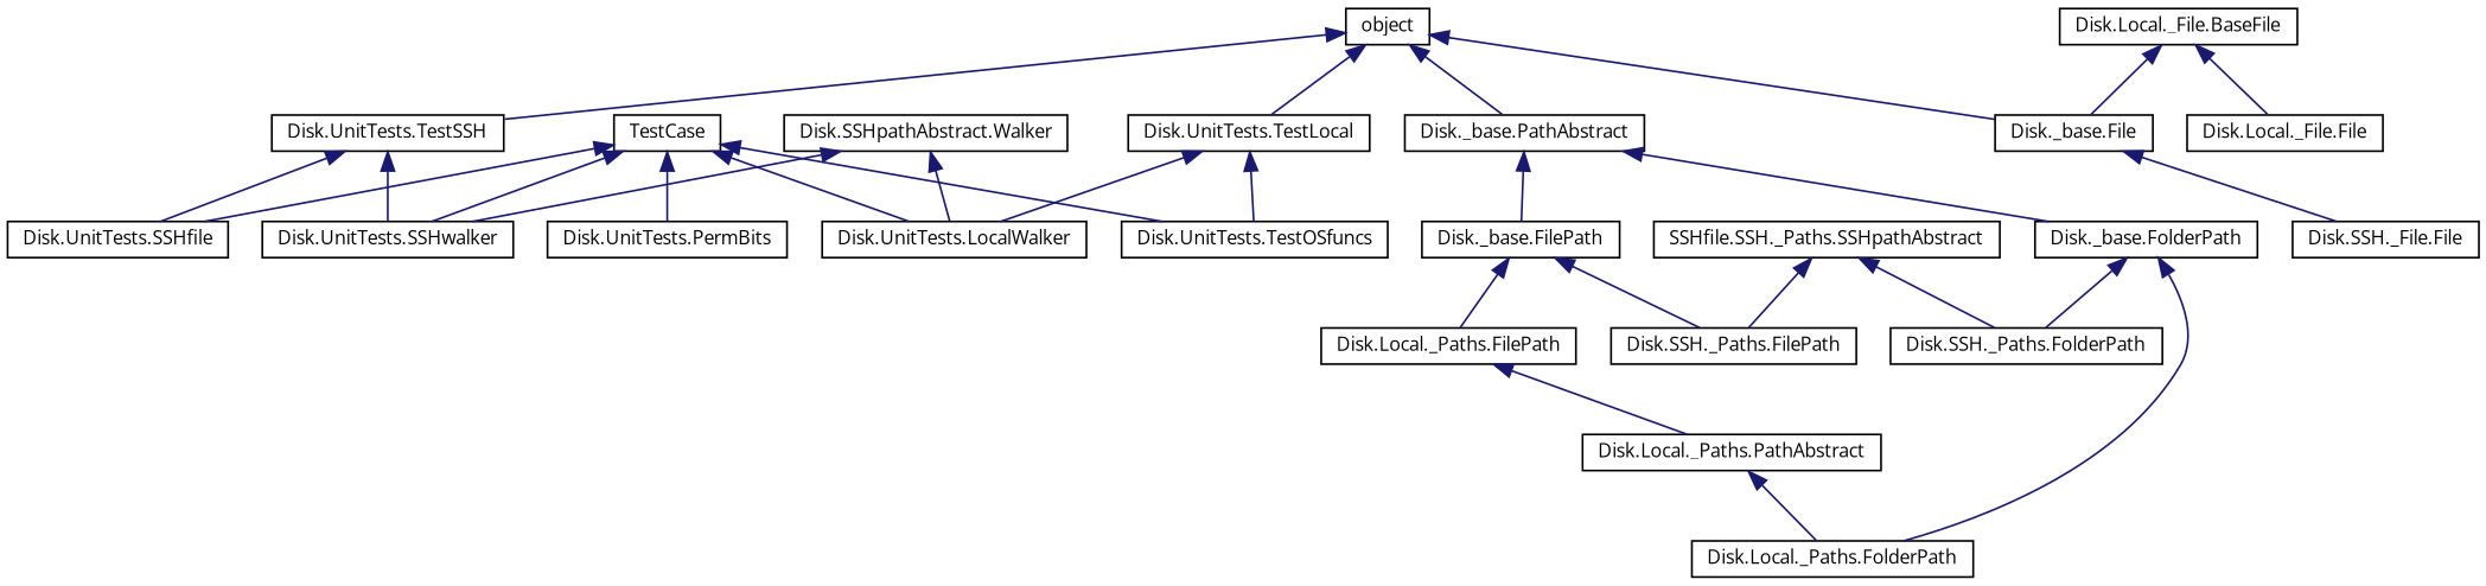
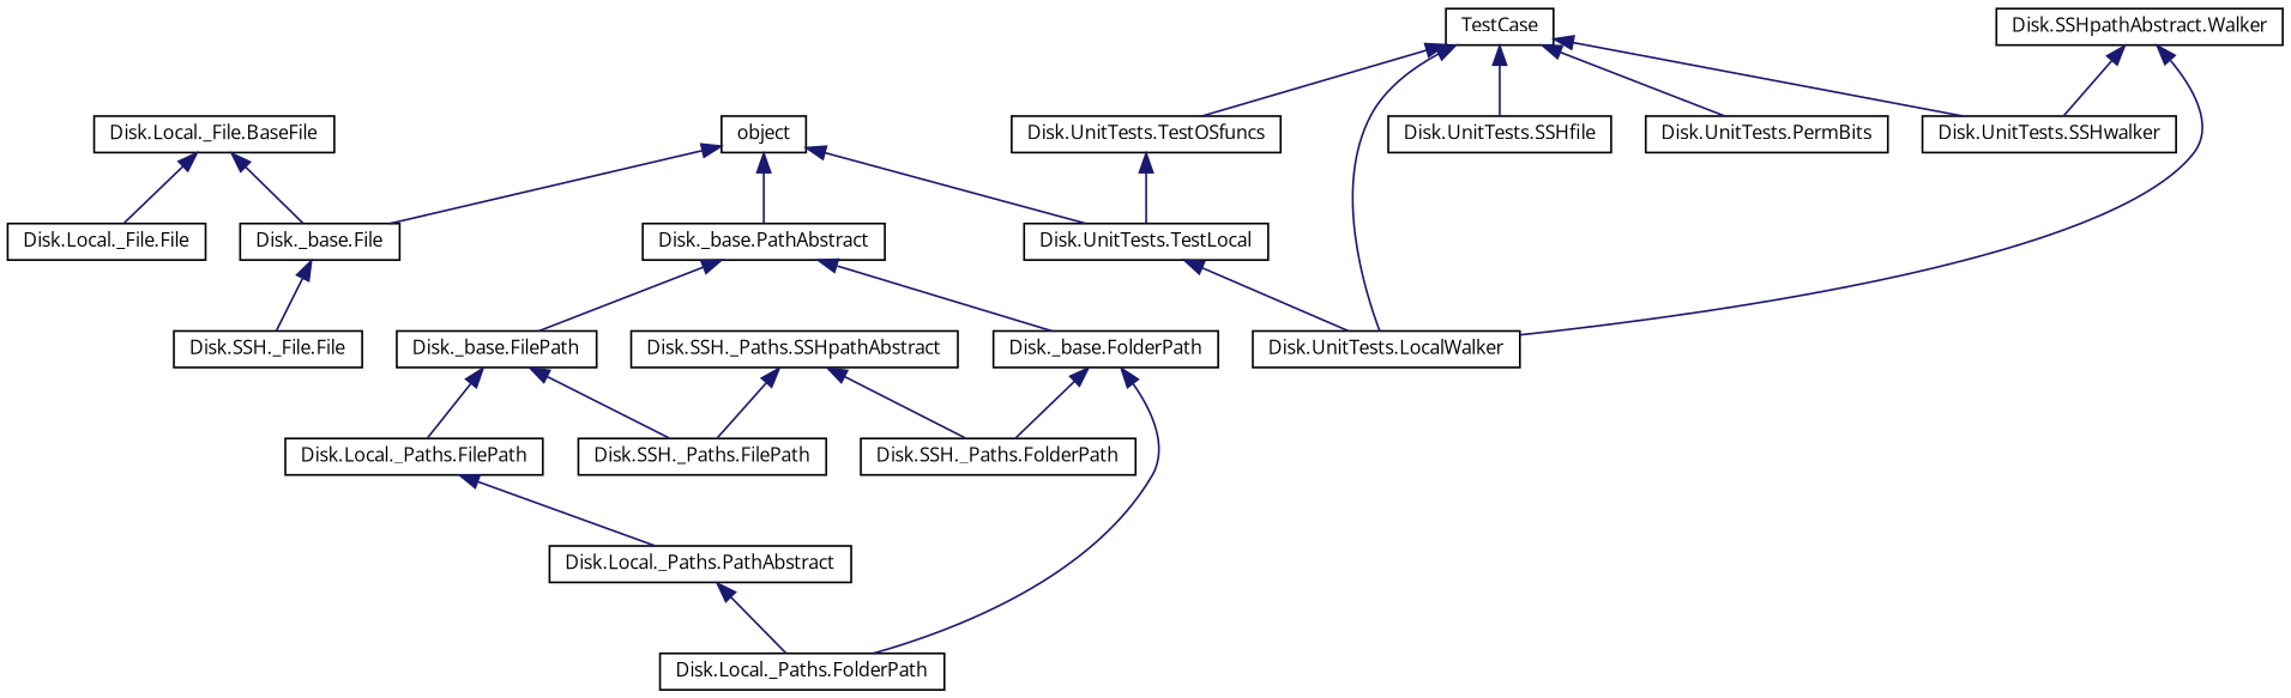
  digraph {
    fontname="Open Sans"
    rankdir=TB
    node [color=black fontname="Open Sans" fontsize=10 shape=record]
    edge [color=midnightblue dir=back fontname="Open Sans" fontsize=10 labelfontname=Helvetica labelfontsize=10 style=solid]
    n1 [height=0.2 label=object width=0.4]
    n2 [height=0.2 label="Disk._base.File" width=0.4]
    n3 [height=0.2 label="Disk._base.PathAbstract" width=0.4]
    n4 [height=0.2 label="Disk.UnitTests.TestLocal" width=0.4]
-   n5 [height=0.2 label="Disk.UnitTests.TestSSH" width=0.4]
    n6 [height=0.2 label="Disk.SSH._File.File" width=0.4]
    n7 [height=0.2 label="Disk._base.FilePath" width=0.4]
    n8 [height=0.2 label="Disk._base.FolderPath" width=0.4]
    n9 [height=0.2 label="Disk.UnitTests.LocalWalker" width=0.4]
    n10 [height=0.2 label="Disk.UnitTests.TestOSfuncs" width=0.4]
    n11 [height=0.2 label="Disk.UnitTests.SSHfile" width=0.4]
    n12 [height=0.2 label="Disk.UnitTests.SSHwalker" width=0.4]
    n13 [height=0.2 label="Disk.Local._File.BaseFile" width=0.4]
    n14 [height=0.2 label="Disk.Local._File.File" width=0.4]
    n15 [height=0.2 label="Disk.Local._Paths.FilePath" width=0.4]
    n16 [height=0.2 label="Disk.SSH._Paths.FilePath" width=0.4]
    n17 [height=0.2 label="Disk.Local._Paths.FolderPath" width=0.4]
    n18 [height=0.2 label="Disk.SSH._Paths.FolderPath" width=0.4]
    n19 [height=0.2 label="Disk.Local._Paths.PathAbstract" width=0.4]
-   n20 [height=0.2 label="SSHfile.SSH._Paths.SSHpathAbstract" width=0.4]
+   n20 [height=0.2 label="Disk.SSH._Paths.SSHpathAbstract" width=0.4]
    n21 [height=0.2 label=TestCase width=0.4]
    n22 [height=0.2 label="Disk.UnitTests.PermBits" width=0.4]
    n23 [height=0.2 label="Disk.SSHpathAbstract.Walker" width=0.4]
    n1 -> n2
    n1 -> n3
    n1 -> n4
-   n1 -> n5
    n2 -> n6
    n3 -> n7
    n3 -> n8
    n4 -> n9
-   n4 -> n10
-   n5 -> n11
-   n5 -> n12
+   n10 -> n4
    n7 -> n15
    n7 -> n16
    n8 -> n17
    n8 -> n18
    n13 -> n2
    n13 -> n14
    n15 -> n19
    n19 -> n17
    n20 -> n16
    n20 -> n18
    n21 -> n9
    n21 -> n10
    n21 -> n11
    n21 -> n12
    n21 -> n22
    n23 -> n9
    n23 -> n12
  }
